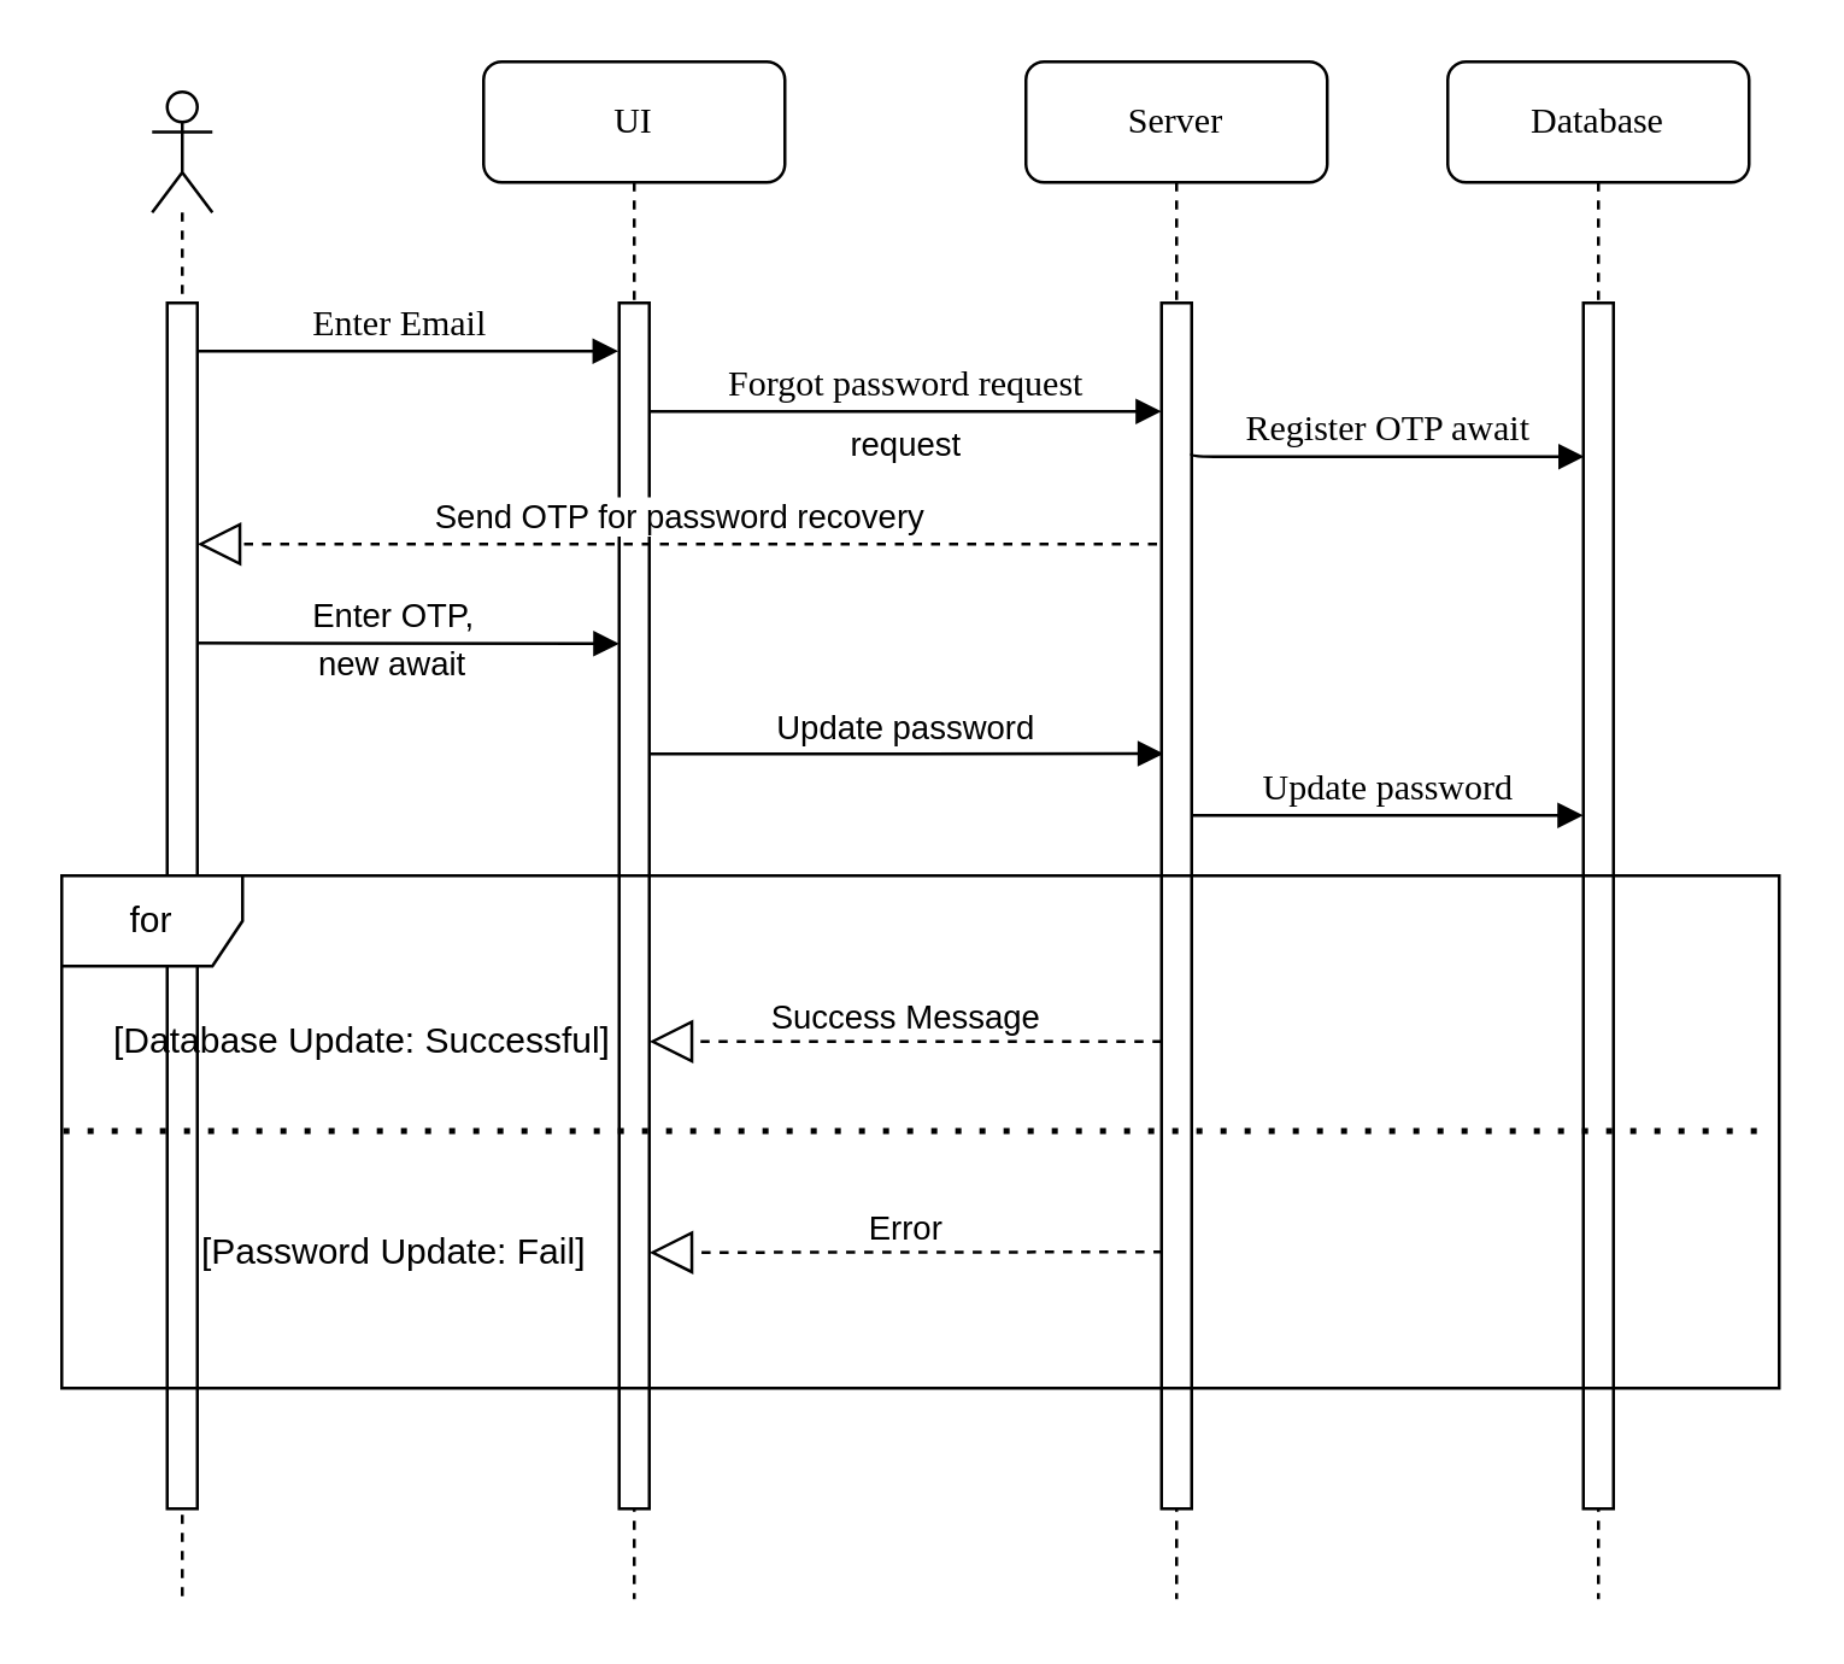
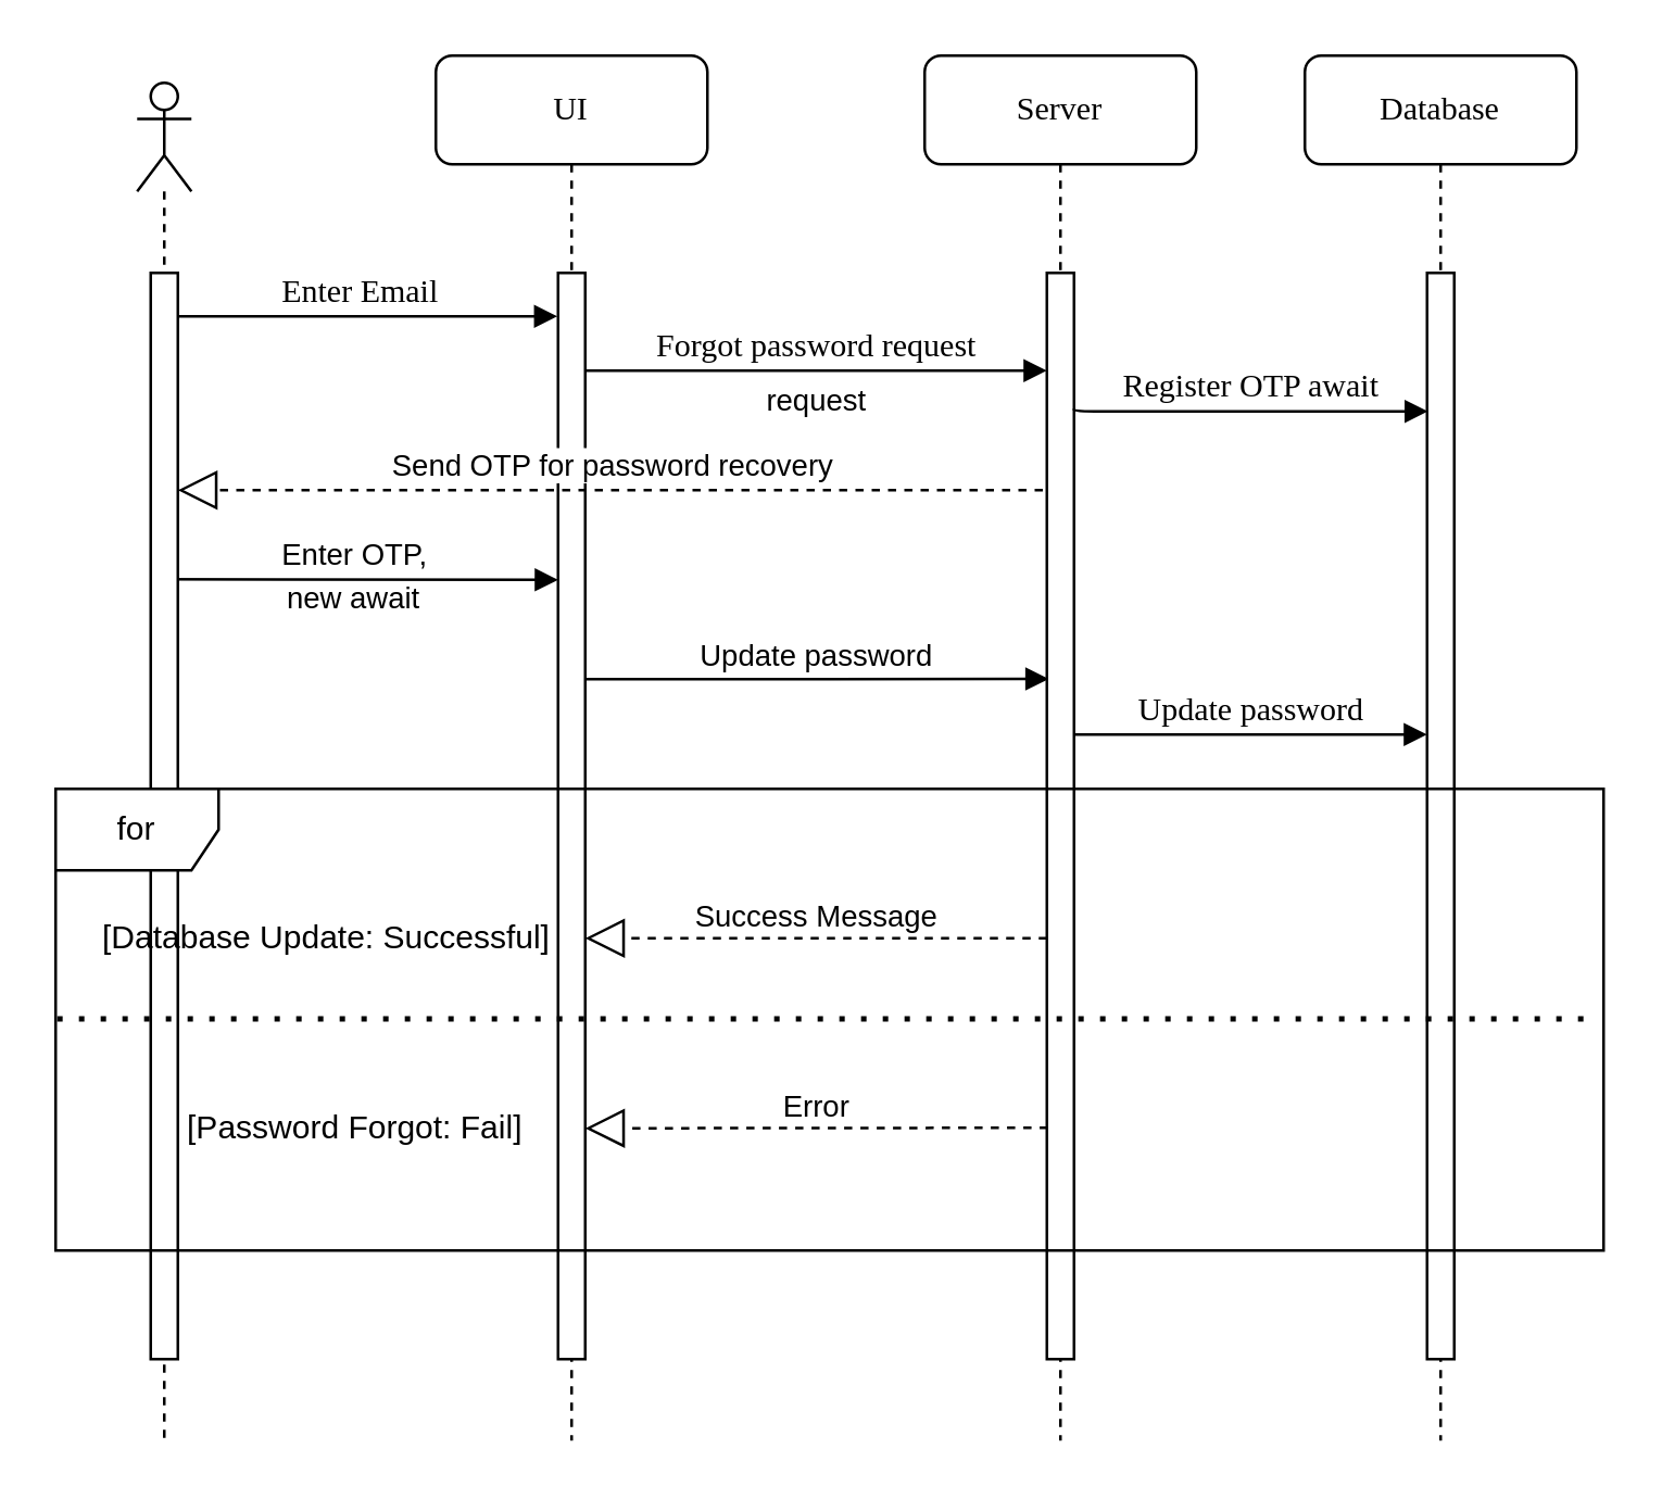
  <mxCell id="0" />
  <mxCell id="1" parent="0" />
  <mxCell id="2" value="" style="shape=umlLifeline;perimeter=lifelinePerimeter;whiteSpace=wrap;html=1;container=1;dropTarget=0;collapsible=0;recursiveResize=0;outlineConnect=0;portConstraint=eastwest;newEdgeStyle={&quot;curved&quot;:0,&quot;rounded&quot;:0};participant=umlActor;" parent="1" vertex="1"><mxGeometry x="50" y="30" width="20" height="500" as="geometry" /></mxCell>
  <mxCell id="3" value="" style="endArrow=block;dashed=1;endFill=0;endSize=12;html=1;rounded=0;exitX=0.033;exitY=0.787;exitDx=0;exitDy=0;exitPerimeter=0;" parent="1" source="12" edge="1"><mxGeometry width="160" relative="1" as="geometry"><mxPoint x="395" y="414.5" as="sourcePoint" /><mxPoint x="215" y="415" as="targetPoint" /></mxGeometry></mxCell>
  <mxCell id="4" value="Error" style="edgeLabel;html=1;align=center;verticalAlign=middle;resizable=0;points=[];" parent="3" connectable="0" vertex="1"><mxGeometry x="0.014" relative="1" as="geometry"><mxPoint y="-8" as="offset" /></mxGeometry></mxCell>
  <mxCell id="5" value="Update password" style="html=1;verticalAlign=bottom;endArrow=block;curved=0;rounded=0;entryX=0.767;entryY=0.52;entryDx=0;entryDy=0;entryPerimeter=0;exitX=0.025;exitY=0.374;exitDx=0;exitDy=0;exitPerimeter=0;" parent="1" edge="1" source="7"><mxGeometry x="0.05" width="80" relative="1" as="geometry"><mxPoint x="213" y="250" as="sourcePoint" /><mxPoint x="385.67" y="249.53" as="targetPoint" /><mxPoint as="offset" /></mxGeometry></mxCell>
  <mxCell id="6" value="UI" style="shape=umlLifeline;perimeter=lifelinePerimeter;whiteSpace=wrap;html=1;container=1;collapsible=0;recursiveResize=0;outlineConnect=0;rounded=1;shadow=0;comic=0;labelBackgroundColor=none;strokeWidth=1;fontFamily=Verdana;fontSize=12;align=center;" parent="1" vertex="1"><mxGeometry x="160" y="20" width="100" height="510" as="geometry" /></mxCell>
  <mxCell id="7" value="" style="html=1;points=[];perimeter=orthogonalPerimeter;rounded=0;shadow=0;comic=0;labelBackgroundColor=none;strokeWidth=1;fontFamily=Verdana;fontSize=12;align=center;" parent="6" vertex="1"><mxGeometry x="45" y="80" width="10" height="400" as="geometry" /></mxCell>
  <mxCell id="8" value="Enter OTP," style="html=1;verticalAlign=bottom;startArrow=none;startFill=0;endArrow=block;startSize=8;curved=0;rounded=0;entryX=0.367;entryY=0.458;entryDx=0;entryDy=0;entryPerimeter=0;exitX=-0.017;exitY=0.282;exitDx=0;exitDy=0;exitPerimeter=0;" parent="6" edge="1" source="19"><mxGeometry width="60" relative="1" as="geometry"><mxPoint x="-100" y="193" as="sourcePoint" /><mxPoint x="45.0" y="193.04" as="targetPoint" /></mxGeometry></mxCell>
  <mxCell id="9" value="Server" style="shape=umlLifeline;perimeter=lifelinePerimeter;whiteSpace=wrap;html=1;container=1;collapsible=0;recursiveResize=0;outlineConnect=0;rounded=1;shadow=0;comic=0;labelBackgroundColor=none;strokeWidth=1;fontFamily=Verdana;fontSize=12;align=center;" parent="1" vertex="1"><mxGeometry x="340" y="20" width="100" height="510" as="geometry" /></mxCell>
  <mxCell id="10" value="" style="endArrow=block;dashed=1;endFill=0;endSize=12;html=1;rounded=0;" parent="9" source="9" edge="1"><mxGeometry width="160" relative="1" as="geometry"><mxPoint x="52.83" y="160.0" as="sourcePoint" /><mxPoint x="-275" y="160.0" as="targetPoint" /></mxGeometry></mxCell>
  <mxCell id="11" value="Send OTP for password recovery" style="edgeLabel;html=1;align=center;verticalAlign=middle;resizable=0;points=[];" parent="10" connectable="0" vertex="1"><mxGeometry x="0.015" y="-3" relative="1" as="geometry"><mxPoint y="-7" as="offset" /></mxGeometry></mxCell>
  <mxCell id="12" value="" style="html=1;points=[];perimeter=orthogonalPerimeter;rounded=0;shadow=0;comic=0;labelBackgroundColor=none;strokeWidth=1;fontFamily=Verdana;fontSize=12;align=center;" parent="9" vertex="1"><mxGeometry x="45" y="80" width="10" height="400" as="geometry" /></mxCell>
  <mxCell id="13" value="Database" style="shape=umlLifeline;perimeter=lifelinePerimeter;whiteSpace=wrap;html=1;container=1;collapsible=0;recursiveResize=0;outlineConnect=0;rounded=1;shadow=0;comic=0;labelBackgroundColor=none;strokeWidth=1;fontFamily=Verdana;fontSize=12;align=center;" parent="1" vertex="1"><mxGeometry x="480" y="20" width="100" height="510" as="geometry" /></mxCell>
  <mxCell id="14" value="Update password" style="html=1;verticalAlign=bottom;endArrow=block;labelBackgroundColor=none;fontFamily=Verdana;fontSize=12;edgeStyle=elbowEdgeStyle;elbow=vertical;" parent="13" edge="1"><mxGeometry relative="1" as="geometry"><mxPoint x="-85" y="250" as="sourcePoint" /><Array as="points"><mxPoint x="-80" y="250" /></Array><mxPoint x="45" y="250" as="targetPoint" /></mxGeometry></mxCell>
  <mxCell id="15" value="Register OTP await" style="html=1;verticalAlign=bottom;endArrow=block;labelBackgroundColor=none;fontFamily=Verdana;fontSize=12;edgeStyle=elbowEdgeStyle;elbow=vertical;entryX=0.033;entryY=0.128;entryDx=0;entryDy=0;entryPerimeter=0;" parent="13" target="16" edge="1"><mxGeometry relative="1" as="geometry"><mxPoint x="-85" y="130" as="sourcePoint" /><mxPoint x="40" y="130" as="targetPoint" /></mxGeometry></mxCell>
  <mxCell id="16" value="" style="html=1;points=[];perimeter=orthogonalPerimeter;rounded=0;shadow=0;comic=0;labelBackgroundColor=none;strokeWidth=1;fontFamily=Verdana;fontSize=12;align=center;" parent="1" vertex="1"><mxGeometry x="525" y="100" width="10" height="400" as="geometry" /></mxCell>
  <mxCell id="17" value="Enter Email" style="html=1;verticalAlign=bottom;endArrow=block;entryX=0;entryY=0;labelBackgroundColor=none;fontFamily=Verdana;fontSize=12;edgeStyle=elbowEdgeStyle;elbow=vertical;" parent="1" edge="1"><mxGeometry relative="1" as="geometry"><mxPoint x="59.25" y="116" as="sourcePoint" /><mxPoint x="204.75" y="116" as="targetPoint" /></mxGeometry></mxCell>
  <mxCell id="18" value="Forgot password request" style="html=1;verticalAlign=bottom;endArrow=block;entryX=0;entryY=0;labelBackgroundColor=none;fontFamily=Verdana;fontSize=12;edgeStyle=elbowEdgeStyle;elbow=vertical;" parent="1" edge="1"><mxGeometry relative="1" as="geometry"><mxPoint x="215" y="136" as="sourcePoint" /><mxPoint x="385" y="136" as="targetPoint" /></mxGeometry></mxCell>
  <mxCell id="19" value="" style="html=1;points=[];perimeter=orthogonalPerimeter;rounded=0;shadow=0;comic=0;labelBackgroundColor=none;strokeWidth=1;fontFamily=Verdana;fontSize=12;align=center;" parent="1" vertex="1"><mxGeometry x="55" y="100" width="10" height="400" as="geometry" /></mxCell>
  <mxCell id="20" value="for" style="shape=umlFrame;whiteSpace=wrap;html=1;pointerEvents=0;" parent="1" vertex="1"><mxGeometry x="20" y="290" width="570" height="170" as="geometry" /></mxCell>
  <mxCell id="21" value="" style="endArrow=none;dashed=1;html=1;dashPattern=1 3;strokeWidth=2;rounded=0;exitX=0.001;exitY=0.498;exitDx=0;exitDy=0;exitPerimeter=0;entryX=0.996;entryY=0.498;entryDx=0;entryDy=0;entryPerimeter=0;" parent="1" source="20" target="20" edge="1"><mxGeometry width="50" height="50" relative="1" as="geometry"><mxPoint x="270" y="270" as="sourcePoint" /><mxPoint x="320" y="220" as="targetPoint" /></mxGeometry></mxCell>
  <mxCell id="22" value="[Database Update: Successful]" style="text;strokeColor=none;align=center;fillColor=none;html=1;verticalAlign=middle;whiteSpace=wrap;rounded=0;" parent="1" vertex="1"><mxGeometry x="30" y="330" width="180" height="30" as="geometry" /></mxCell>
  <mxCell id="23" value="" style="endArrow=block;dashed=1;endFill=0;endSize=12;html=1;rounded=0;" parent="1" edge="1"><mxGeometry width="160" relative="1" as="geometry"><mxPoint x="385" y="345" as="sourcePoint" /><mxPoint x="215" y="345" as="targetPoint" /></mxGeometry></mxCell>
  <mxCell id="24" value="Success Message" style="edgeLabel;html=1;align=center;verticalAlign=middle;resizable=0;points=[];" parent="23" connectable="0" vertex="1"><mxGeometry x="0.014" relative="1" as="geometry"><mxPoint y="-9" as="offset" /></mxGeometry></mxCell>
- <mxCell id="25" value="[Password Update: Fail]" style="text;strokeColor=none;align=center;fillColor=none;html=1;verticalAlign=middle;whiteSpace=wrap;rounded=0;" parent="1" vertex="1"><mxGeometry x="65" y="400" width="131" height="30" as="geometry" /></mxCell>
+ <mxCell id="25" value="[Password Forgot: Fail]" style="text;strokeColor=none;align=center;fillColor=none;html=1;verticalAlign=middle;whiteSpace=wrap;rounded=0;" parent="1" vertex="1"><mxGeometry x="65" y="400" width="131" height="30" as="geometry" /></mxCell>
  <mxCell id="26" value="&lt;span style=&quot;font-size: 11px; background-color: rgb(255, 255, 255);&quot;&gt;&amp;nbsp;new await&lt;/span&gt;" style="text;html=1;align=center;verticalAlign=middle;resizable=0;points=[];autosize=1;strokeColor=none;fillColor=none;" vertex="1" parent="1"><mxGeometry x="78" y="205" width="100" height="30" as="geometry" /></mxCell>
  <mxCell id="27" value="&lt;span style=&quot;font-size: 11px; background-color: rgb(255, 255, 255);&quot;&gt;request&lt;/span&gt;" style="text;html=1;align=center;verticalAlign=middle;resizable=0;points=[];autosize=1;strokeColor=none;fillColor=none;" vertex="1" parent="1"><mxGeometry x="270" y="132" width="60" height="30" as="geometry" /></mxCell>
